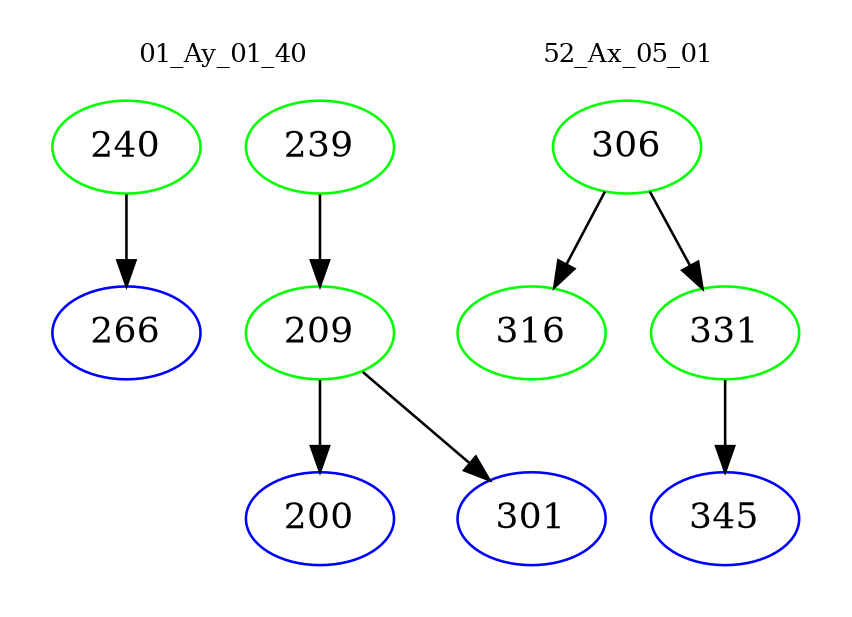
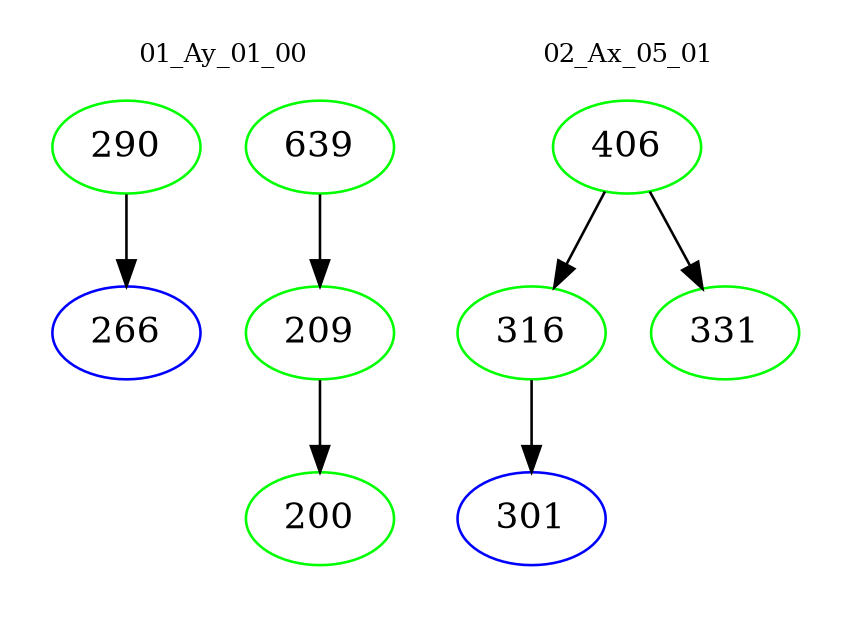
  digraph {
    node [color=green]
    edge [color=black]
-   n1 [label=239]
+   n1 [label=639]
    n2 [label=209]
-   n3 [label=240]
-   n4 [color=blue label=200]
+   n3 [label=290]
+   n4 [label=200]
    n5 [color=blue label=266]
-   n6 [label=306]
+   n6 [label=406]
    n7 [label=316]
    n8 [label=331]
    n9 [color=blue label=301]
-   n10 [color=blue label=345]
    subgraph cluster_1 {
      color=white
      fontsize=10
-     label="01_Ay_01_40"
+     label="01_Ay_01_00"
      n1
      n2
      n3
      n4
      n5
    }
    subgraph cluster_2 {
      color=white
      fontsize=10
-     label="52_Ax_05_01"
+     label="02_Ax_05_01"
      n6
      n7
      n8
      n9
-     n10
    }
    n1 -> n2
    n2 -> n4
    n3 -> n5
    n6 -> n7
    n6 -> n8
-   n2 -> n9
-   n8 -> n10
+   n7 -> n9
  }
